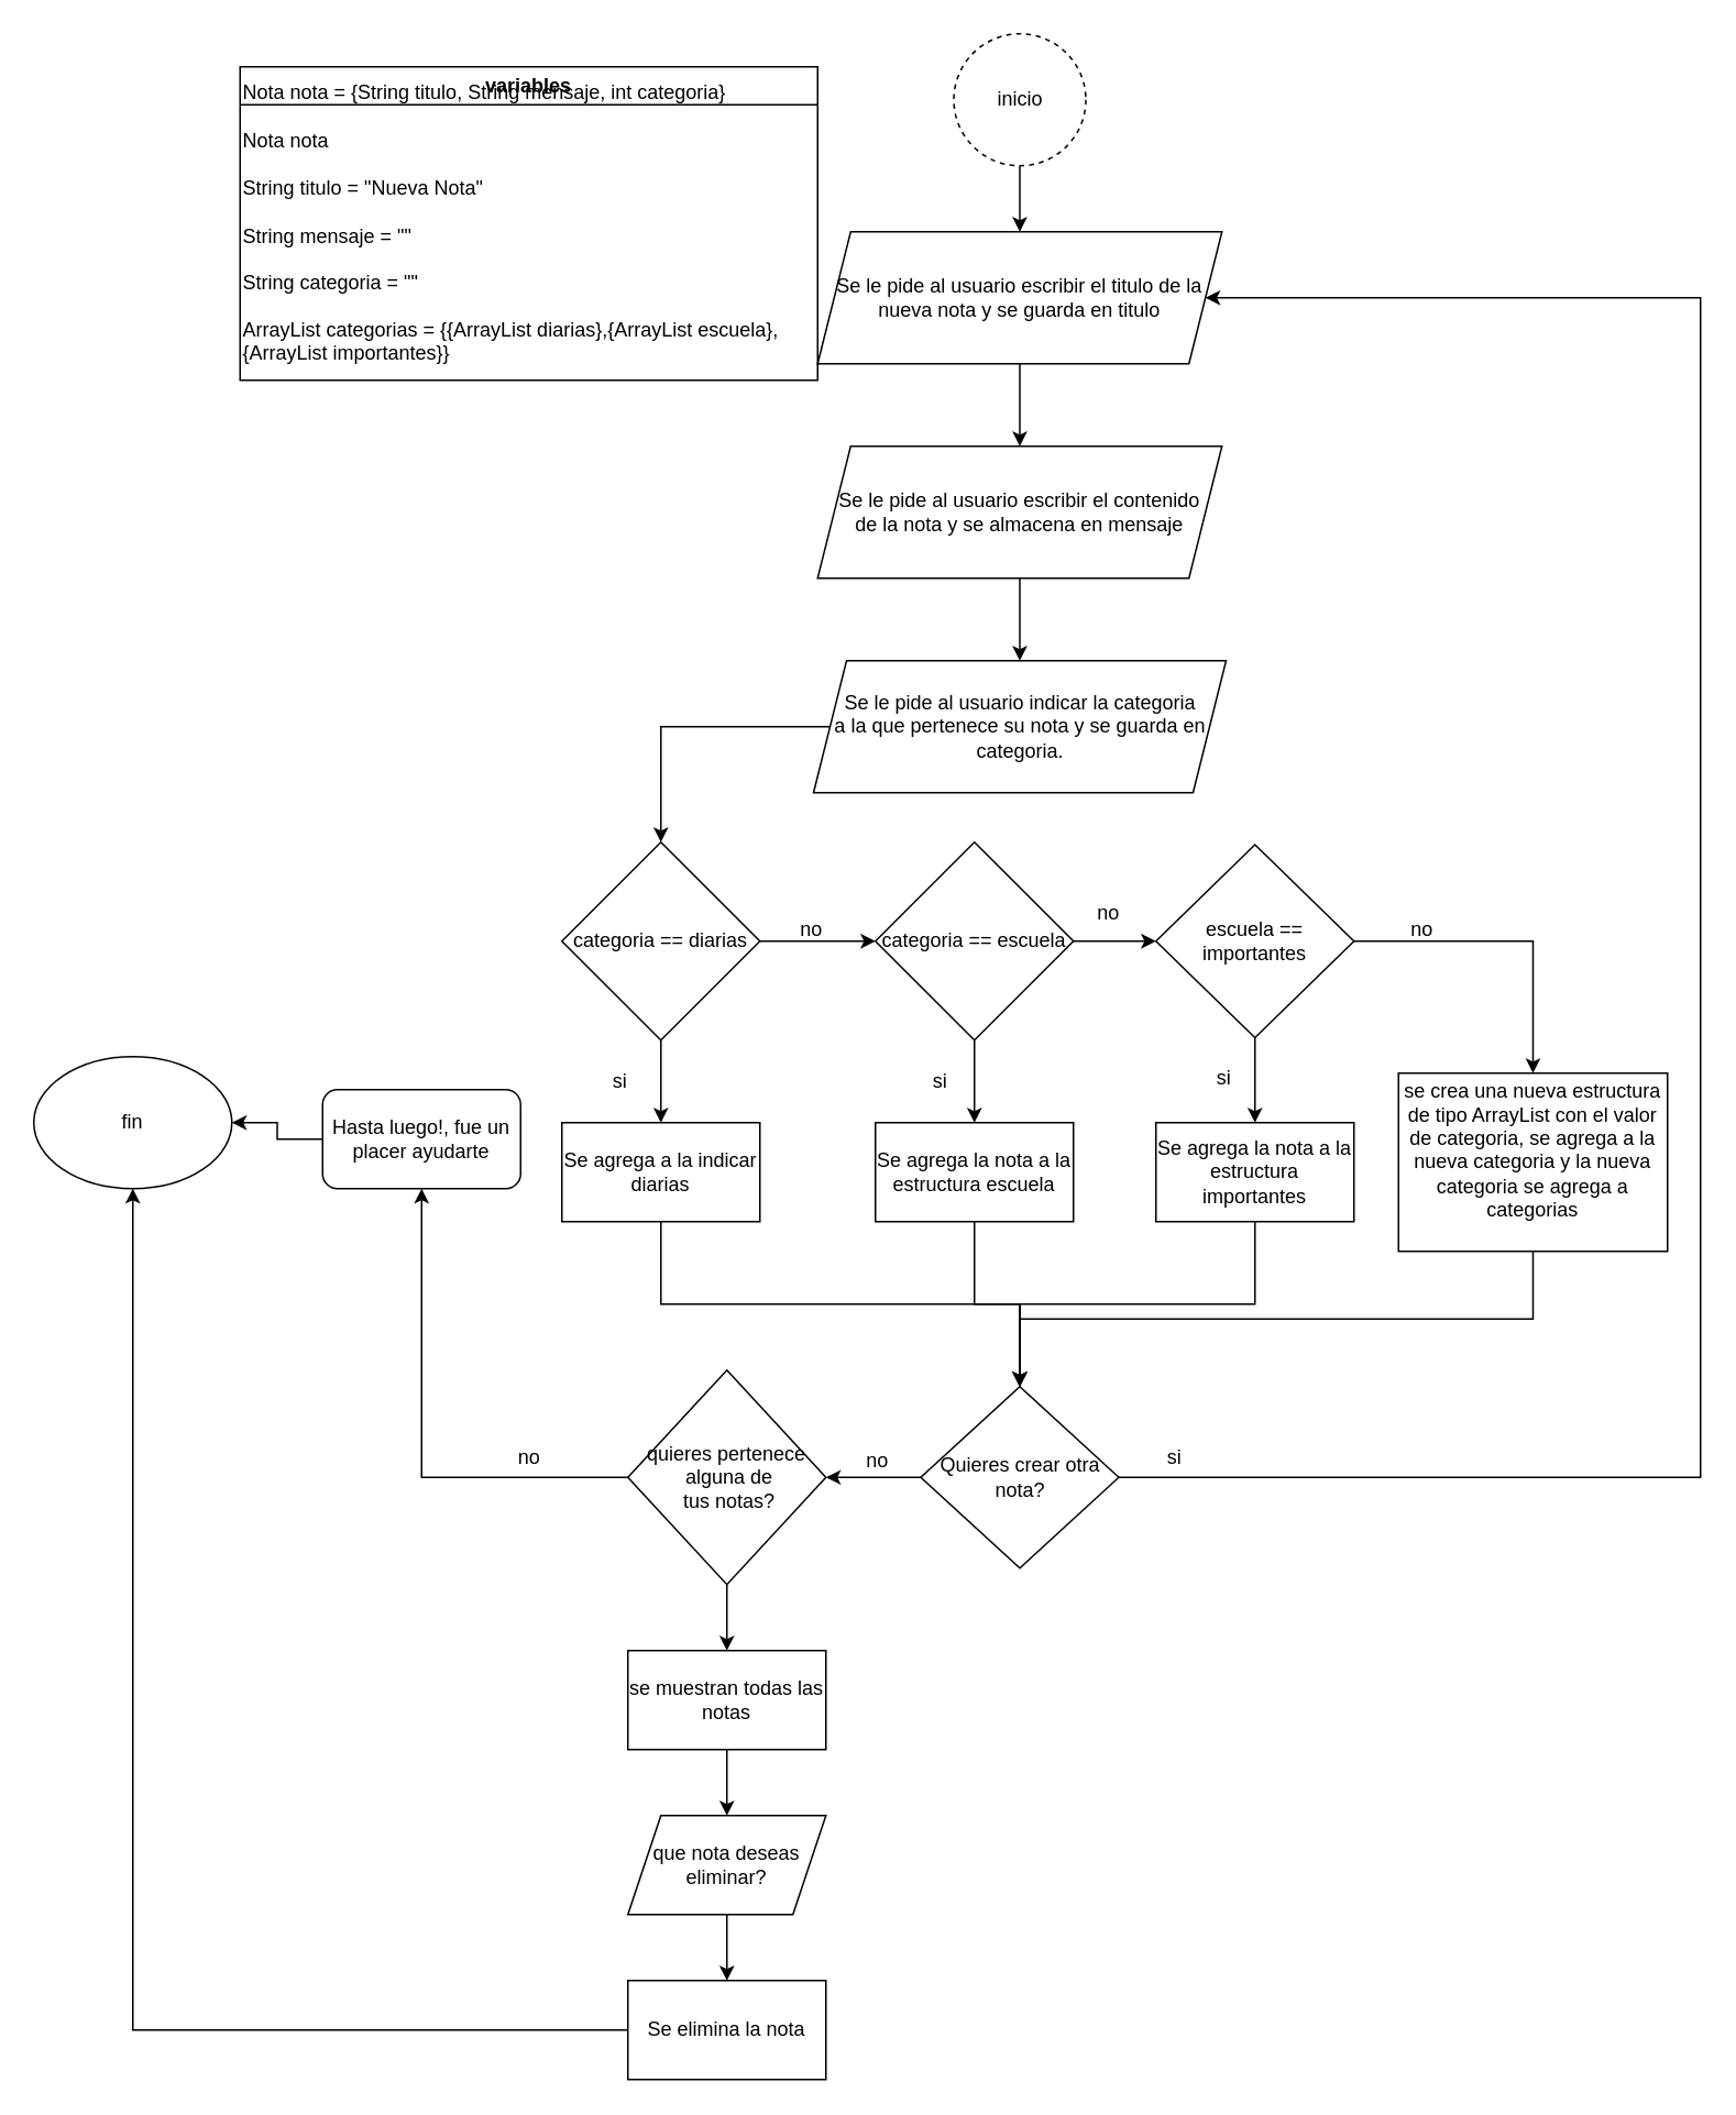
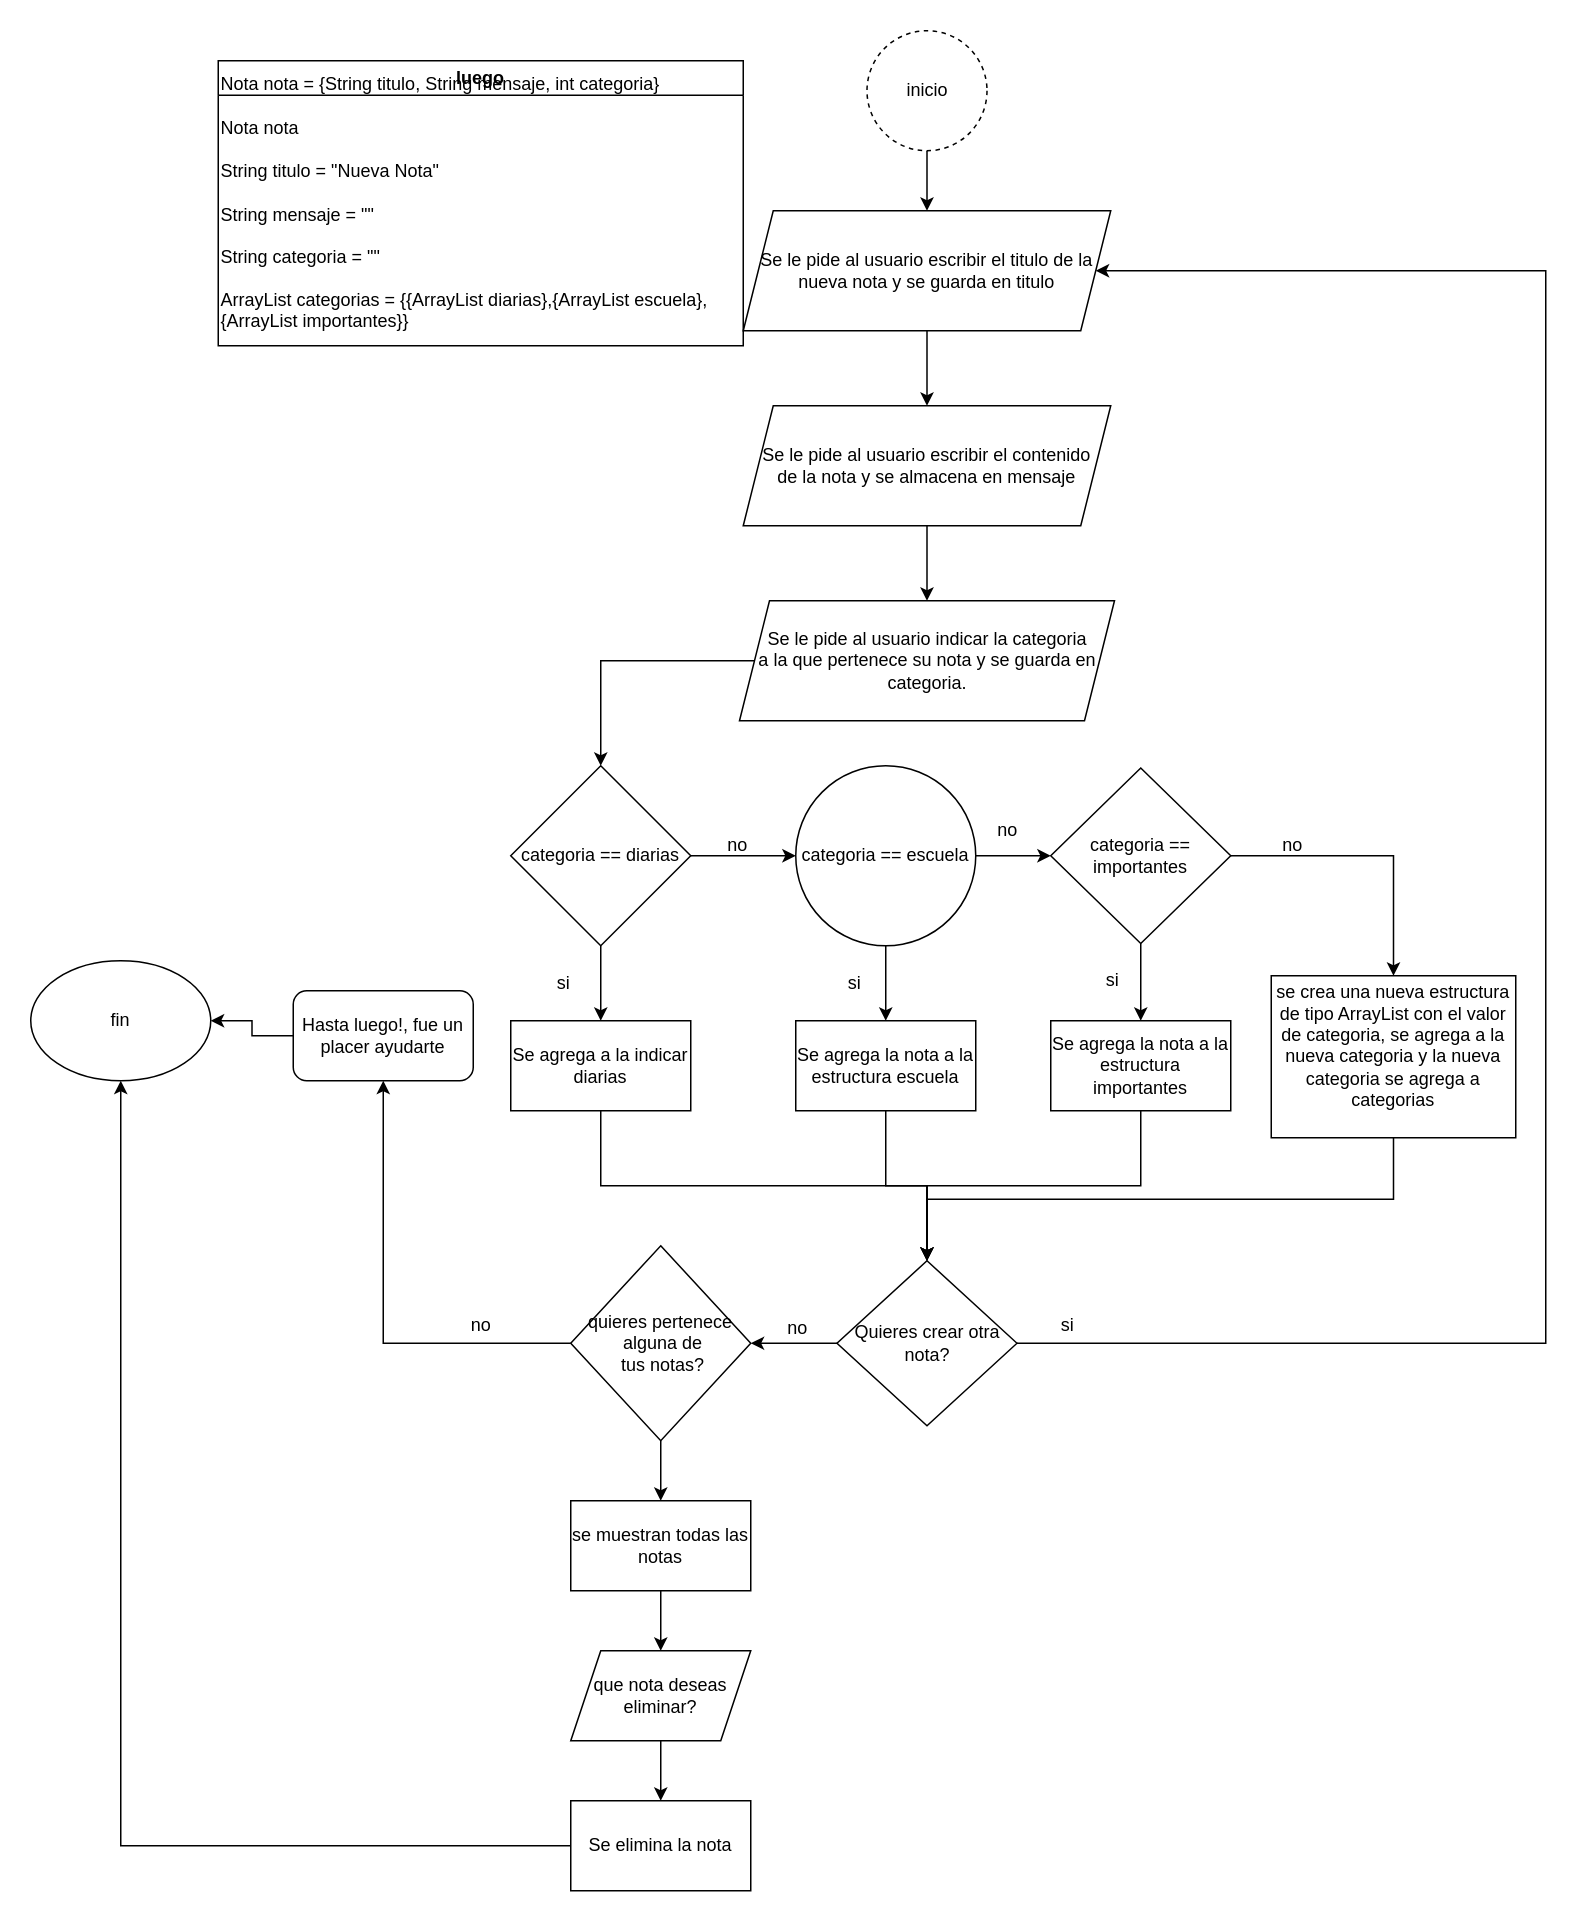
  <mxCell id="0" />
  <mxCell id="1" parent="0" />
  <mxCell id="2" value="" style="edgeStyle=orthogonalEdgeStyle;rounded=0;orthogonalLoop=1;jettySize=auto;html=1;" edge="1" parent="1" source="3" target="5"><mxGeometry relative="1" as="geometry" /></mxCell>
  <mxCell id="3" value="inicio" style="ellipse;whiteSpace=wrap;html=1;aspect=fixed;dashed=1;" vertex="1" parent="1"><mxGeometry x="577.5" y="20" width="80" height="80" as="geometry" /></mxCell>
  <mxCell id="4" value="" style="edgeStyle=orthogonalEdgeStyle;rounded=0;orthogonalLoop=1;jettySize=auto;html=1;" edge="1" parent="1" source="5" target="9"><mxGeometry relative="1" as="geometry" /></mxCell>
  <mxCell id="5" value="Se le pide al usuario escribir el titulo de la nueva nota y se guarda en titulo" style="shape=parallelogram;perimeter=parallelogramPerimeter;whiteSpace=wrap;html=1;fixedSize=1;" vertex="1" parent="1"><mxGeometry x="495" y="140" width="245" height="80" as="geometry" /></mxCell>
- <mxCell id="6" value="variables" style="swimlane;whiteSpace=wrap;html=1;" vertex="1" parent="1"><mxGeometry x="145" y="40" width="350" height="190" as="geometry" /></mxCell>
+ <mxCell id="6" value="luego" style="swimlane;whiteSpace=wrap;html=1;" vertex="1" parent="1"><mxGeometry x="145" y="40" width="350" height="190" as="geometry" /></mxCell>
  <mxCell id="7" value="&lt;div&gt;Nota nota = {String titulo, String mensaje, int categoria}&lt;/div&gt;&lt;div&gt;&lt;br&gt;&lt;/div&gt;&lt;div&gt;Nota nota&lt;br&gt;&lt;/div&gt;&lt;div&gt;&lt;br&gt;&lt;/div&gt;&lt;div&gt;String titulo = &quot;Nueva Nota&quot;&lt;/div&gt;&lt;div&gt;&lt;br&gt;&lt;/div&gt;&lt;div&gt;String mensaje = &quot;&quot;&lt;br&gt;&lt;/div&gt;&lt;div&gt;&lt;br&gt;&lt;/div&gt;&lt;div&gt;String categoria = &quot;&quot;&lt;/div&gt;&lt;div&gt;&lt;br&gt;&lt;/div&gt;&lt;div&gt;ArrayList categorias = {{ArrayList diarias},{ArrayList escuela},&lt;/div&gt;&lt;div&gt;{ArrayList importantes}}&lt;br&gt;&lt;/div&gt;" style="text;html=1;align=left;verticalAlign=middle;resizable=0;points=[];autosize=1;strokeColor=none;fillColor=none;" vertex="1" parent="6"><mxGeometry width="350" height="190" as="geometry" /></mxCell>
  <mxCell id="8" value="" style="edgeStyle=orthogonalEdgeStyle;rounded=0;orthogonalLoop=1;jettySize=auto;html=1;" edge="1" parent="1" source="9" target="11"><mxGeometry relative="1" as="geometry" /></mxCell>
  <mxCell id="9" value="&lt;div&gt;Se le pide al usuario escribir el contenido&lt;/div&gt;&lt;div&gt;de la nota y se almacena en mensaje&lt;br&gt;&lt;/div&gt;" style="shape=parallelogram;perimeter=parallelogramPerimeter;whiteSpace=wrap;html=1;fixedSize=1;" vertex="1" parent="1"><mxGeometry x="495" y="270" width="245" height="80" as="geometry" /></mxCell>
  <mxCell id="10" value="" style="edgeStyle=orthogonalEdgeStyle;rounded=0;orthogonalLoop=1;jettySize=auto;html=1;" edge="1" parent="1" source="11" target="14"><mxGeometry relative="1" as="geometry" /></mxCell>
  <mxCell id="11" value="&lt;div&gt;Se le pide al usuario indicar la categoria&lt;/div&gt;&lt;div&gt;a la que pertenece su nota y se guarda en categoria.&lt;br&gt;&lt;/div&gt;" style="shape=parallelogram;perimeter=parallelogramPerimeter;whiteSpace=wrap;html=1;fixedSize=1;" vertex="1" parent="1"><mxGeometry x="492.5" y="400" width="250" height="80" as="geometry" /></mxCell>
  <mxCell id="12" value="" style="edgeStyle=orthogonalEdgeStyle;rounded=0;orthogonalLoop=1;jettySize=auto;html=1;" edge="1" parent="1" source="14" target="18"><mxGeometry relative="1" as="geometry" /></mxCell>
  <mxCell id="13" value="" style="edgeStyle=orthogonalEdgeStyle;rounded=0;orthogonalLoop=1;jettySize=auto;html=1;" edge="1" parent="1" source="14" target="31"><mxGeometry relative="1" as="geometry" /></mxCell>
  <mxCell id="14" value="categoria == diarias" style="rhombus;whiteSpace=wrap;html=1;" vertex="1" parent="1"><mxGeometry x="340" y="510" width="120" height="120" as="geometry" /></mxCell>
  <mxCell id="15" value="si" style="text;html=1;align=center;verticalAlign=middle;resizable=0;points=[];autosize=1;strokeColor=none;fillColor=none;" vertex="1" parent="1"><mxGeometry x="360" y="640" width="30" height="30" as="geometry" /></mxCell>
  <mxCell id="16" value="" style="edgeStyle=orthogonalEdgeStyle;rounded=0;orthogonalLoop=1;jettySize=auto;html=1;" edge="1" parent="1" source="18" target="23"><mxGeometry relative="1" as="geometry" /></mxCell>
  <mxCell id="17" value="" style="edgeStyle=orthogonalEdgeStyle;rounded=0;orthogonalLoop=1;jettySize=auto;html=1;" edge="1" parent="1" source="18" target="33"><mxGeometry relative="1" as="geometry" /></mxCell>
- <mxCell id="18" value="categoria == escuela" style="rhombus;whiteSpace=wrap;html=1;" vertex="1" parent="1"><mxGeometry x="530" y="510" width="120" height="120" as="geometry" /></mxCell>
+ <mxCell id="18" value="categoria == escuela" style="ellipse;whiteSpace=wrap;html=1;" vertex="1" parent="1"><mxGeometry x="530" y="510" width="120" height="120" as="geometry" /></mxCell>
  <mxCell id="19" value="no" style="text;html=1;align=center;verticalAlign=middle;resizable=0;points=[];autosize=1;strokeColor=none;fillColor=none;" vertex="1" parent="1"><mxGeometry x="471" y="548" width="40" height="30" as="geometry" /></mxCell>
  <mxCell id="20" value="si" style="text;html=1;align=center;verticalAlign=middle;resizable=0;points=[];autosize=1;strokeColor=none;fillColor=none;" vertex="1" parent="1"><mxGeometry x="554" y="640" width="30" height="30" as="geometry" /></mxCell>
  <mxCell id="21" value="" style="edgeStyle=orthogonalEdgeStyle;rounded=0;orthogonalLoop=1;jettySize=auto;html=1;" edge="1" parent="1" source="23" target="37"><mxGeometry relative="1" as="geometry" /></mxCell>
  <mxCell id="22" value="" style="edgeStyle=orthogonalEdgeStyle;rounded=0;orthogonalLoop=1;jettySize=auto;html=1;" edge="1" parent="1" source="23" target="35"><mxGeometry relative="1" as="geometry" /></mxCell>
- <mxCell id="23" value="escuela == importantes" style="rhombus;whiteSpace=wrap;html=1;" vertex="1" parent="1"><mxGeometry x="700" y="511.5" width="120" height="117" as="geometry" /></mxCell>
+ <mxCell id="23" value="categoria == importantes" style="rhombus;whiteSpace=wrap;html=1;" vertex="1" parent="1"><mxGeometry x="700" y="511.5" width="120" height="117" as="geometry" /></mxCell>
  <mxCell id="24" value="no" style="text;html=1;align=center;verticalAlign=middle;resizable=0;points=[];autosize=1;strokeColor=none;fillColor=none;" vertex="1" parent="1"><mxGeometry x="651" y="538" width="40" height="30" as="geometry" /></mxCell>
  <mxCell id="25" value="si" style="text;html=1;align=center;verticalAlign=middle;resizable=0;points=[];autosize=1;strokeColor=none;fillColor=none;" vertex="1" parent="1"><mxGeometry x="726" y="638" width="30" height="30" as="geometry" /></mxCell>
  <mxCell id="26" value="no" style="text;html=1;align=center;verticalAlign=middle;resizable=0;points=[];autosize=1;strokeColor=none;fillColor=none;" vertex="1" parent="1"><mxGeometry x="841" y="548" width="40" height="30" as="geometry" /></mxCell>
  <mxCell id="27" value="" style="edgeStyle=orthogonalEdgeStyle;rounded=0;orthogonalLoop=1;jettySize=auto;html=1;" edge="1" parent="1" source="29" target="40"><mxGeometry relative="1" as="geometry" /></mxCell>
  <mxCell id="28" style="edgeStyle=orthogonalEdgeStyle;rounded=0;orthogonalLoop=1;jettySize=auto;html=1;exitX=1;exitY=0.5;exitDx=0;exitDy=0;entryX=1;entryY=0.5;entryDx=0;entryDy=0;" edge="1" parent="1" source="29" target="5"><mxGeometry relative="1" as="geometry"><Array as="points"><mxPoint x="1030" y="895" /><mxPoint x="1030" y="180" /></Array></mxGeometry></mxCell>
  <mxCell id="29" value="Quieres crear otra nota?" style="rhombus;whiteSpace=wrap;html=1;" vertex="1" parent="1"><mxGeometry x="557.5" y="840" width="120" height="110" as="geometry" /></mxCell>
  <mxCell id="30" style="edgeStyle=orthogonalEdgeStyle;rounded=0;orthogonalLoop=1;jettySize=auto;html=1;exitX=0.5;exitY=1;exitDx=0;exitDy=0;" edge="1" parent="1" source="31" target="29"><mxGeometry relative="1" as="geometry" /></mxCell>
  <mxCell id="31" value="Se agrega a la indicar diarias" style="rounded=0;whiteSpace=wrap;html=1;" vertex="1" parent="1"><mxGeometry x="340" y="680" width="120" height="60" as="geometry" /></mxCell>
  <mxCell id="32" style="edgeStyle=orthogonalEdgeStyle;rounded=0;orthogonalLoop=1;jettySize=auto;html=1;exitX=0.5;exitY=1;exitDx=0;exitDy=0;" edge="1" parent="1" source="33" target="29"><mxGeometry relative="1" as="geometry" /></mxCell>
  <mxCell id="33" value="&lt;div&gt;Se agrega la nota a la estructura escuela&lt;/div&gt;" style="rounded=0;whiteSpace=wrap;html=1;" vertex="1" parent="1"><mxGeometry x="530" y="680" width="120" height="60" as="geometry" /></mxCell>
  <mxCell id="34" style="edgeStyle=orthogonalEdgeStyle;rounded=0;orthogonalLoop=1;jettySize=auto;html=1;exitX=0.5;exitY=1;exitDx=0;exitDy=0;" edge="1" parent="1" source="35" target="29"><mxGeometry relative="1" as="geometry" /></mxCell>
  <mxCell id="35" value="Se agrega la nota a la estructura importantes" style="rounded=0;whiteSpace=wrap;html=1;" vertex="1" parent="1"><mxGeometry x="700" y="680" width="120" height="60" as="geometry" /></mxCell>
  <mxCell id="36" style="edgeStyle=orthogonalEdgeStyle;rounded=0;orthogonalLoop=1;jettySize=auto;html=1;exitX=0.5;exitY=1;exitDx=0;exitDy=0;" edge="1" parent="1" source="37" target="29"><mxGeometry relative="1" as="geometry" /></mxCell>
  <mxCell id="37" value="&lt;div&gt;se crea una nueva estructura de tipo ArrayList con el valor de categoria, se agrega a la nueva categoria y la nueva categoria se agrega a categorias&lt;/div&gt;&lt;div&gt;&lt;br&gt;&lt;/div&gt;" style="rounded=0;whiteSpace=wrap;html=1;" vertex="1" parent="1"><mxGeometry x="847" y="650" width="163" height="108" as="geometry" /></mxCell>
  <mxCell id="38" value="" style="edgeStyle=orthogonalEdgeStyle;rounded=0;orthogonalLoop=1;jettySize=auto;html=1;" edge="1" parent="1" source="40" target="43"><mxGeometry relative="1" as="geometry" /></mxCell>
  <mxCell id="39" value="" style="edgeStyle=orthogonalEdgeStyle;rounded=0;orthogonalLoop=1;jettySize=auto;html=1;" edge="1" parent="1" source="40" target="48"><mxGeometry relative="1" as="geometry" /></mxCell>
  <mxCell id="40" value="&lt;div&gt;quieres pertenece&lt;/div&gt;&lt;div&gt;&amp;nbsp;alguna de&lt;/div&gt;&lt;div&gt;&amp;nbsp;tus notas?&lt;/div&gt;" style="rhombus;whiteSpace=wrap;html=1;" vertex="1" parent="1"><mxGeometry x="380" y="830" width="120" height="130" as="geometry" /></mxCell>
  <mxCell id="41" value="no" style="text;html=1;align=center;verticalAlign=middle;resizable=0;points=[];autosize=1;strokeColor=none;fillColor=none;" vertex="1" parent="1"><mxGeometry x="511" y="870" width="40" height="30" as="geometry" /></mxCell>
  <mxCell id="42" value="" style="edgeStyle=orthogonalEdgeStyle;rounded=0;orthogonalLoop=1;jettySize=auto;html=1;" edge="1" parent="1" source="43" target="45"><mxGeometry relative="1" as="geometry" /></mxCell>
  <mxCell id="43" value="Hasta luego!, fue un placer ayudarte" style="rounded=1;whiteSpace=wrap;html=1;" vertex="1" parent="1"><mxGeometry x="195" y="660" width="120" height="60" as="geometry" /></mxCell>
  <mxCell id="44" value="si" style="text;html=1;align=center;verticalAlign=middle;resizable=0;points=[];autosize=1;strokeColor=none;fillColor=none;" vertex="1" parent="1"><mxGeometry x="696" y="868" width="30" height="30" as="geometry" /></mxCell>
  <mxCell id="45" value="fin" style="ellipse;whiteSpace=wrap;html=1;" vertex="1" parent="1"><mxGeometry x="20" y="640" width="120" height="80" as="geometry" /></mxCell>
  <mxCell id="46" value="no" style="text;html=1;align=center;verticalAlign=middle;resizable=0;points=[];autosize=1;strokeColor=none;fillColor=none;" vertex="1" parent="1"><mxGeometry x="300" y="868" width="40" height="30" as="geometry" /></mxCell>
  <mxCell id="47" value="" style="edgeStyle=orthogonalEdgeStyle;rounded=0;orthogonalLoop=1;jettySize=auto;html=1;" edge="1" parent="1" source="48" target="50"><mxGeometry relative="1" as="geometry" /></mxCell>
  <mxCell id="48" value="se muestran todas las notas" style="rounded=0;whiteSpace=wrap;html=1;" vertex="1" parent="1"><mxGeometry x="380" y="1000" width="120" height="60" as="geometry" /></mxCell>
  <mxCell id="49" value="" style="edgeStyle=orthogonalEdgeStyle;rounded=0;orthogonalLoop=1;jettySize=auto;html=1;" edge="1" parent="1" source="50" target="52"><mxGeometry relative="1" as="geometry" /></mxCell>
  <mxCell id="50" value="que nota deseas eliminar?" style="shape=parallelogram;perimeter=parallelogramPerimeter;whiteSpace=wrap;html=1;fixedSize=1;" vertex="1" parent="1"><mxGeometry x="380" y="1100" width="120" height="60" as="geometry" /></mxCell>
  <mxCell id="51" style="edgeStyle=orthogonalEdgeStyle;rounded=0;orthogonalLoop=1;jettySize=auto;html=1;exitX=0;exitY=0.5;exitDx=0;exitDy=0;" edge="1" parent="1" source="52" target="45"><mxGeometry relative="1" as="geometry" /></mxCell>
  <mxCell id="52" value="Se elimina la nota" style="rounded=0;whiteSpace=wrap;html=1;" vertex="1" parent="1"><mxGeometry x="380" y="1200" width="120" height="60" as="geometry" /></mxCell>
